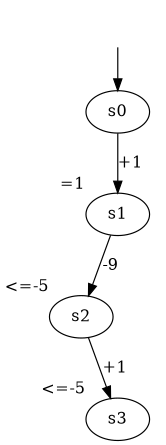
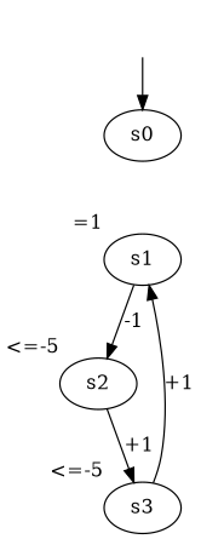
  digraph {
    s1 [xlabel="=1"]
    s2 [xlabel="<=-5"]
    s3 [xlabel="<=-5"]
    si [style=invis]
    s0
-   s1 -> s2 [label=-9]
+   s1 -> s2 [label=-1]
    s2 -> s3 [label="+1"]
    si -> s0
-   s0 -> s1 [label="+1"]
+   s3 -> s1 [label="+1"]
  }
